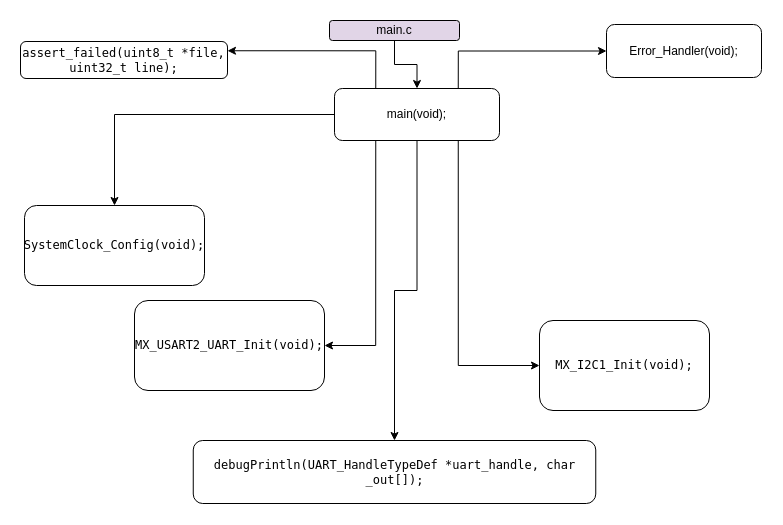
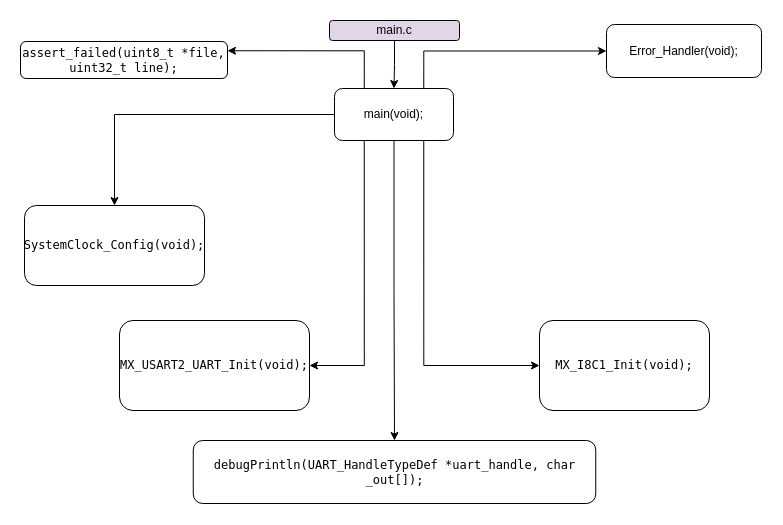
  <mxCell id="0" />
  <mxCell id="1" parent="0" />
  <mxCell id="2" value="" style="edgeStyle=orthogonalEdgeStyle;rounded=0;orthogonalLoop=1;jettySize=auto;html=1;" edge="1" parent="1" source="3" target="14"><mxGeometry relative="1" as="geometry" /></mxCell>
  <mxCell id="3" value="main.c" style="rounded=1;whiteSpace=wrap;html=1;fillColor=#e1d5e7;" vertex="1" parent="1"><mxGeometry x="329" y="20" width="130" height="20" as="geometry" /></mxCell>
  <mxCell id="4" value="&lt;code&gt;&lt;span class=&quot;nf&quot;&gt;SystemClock_Config&lt;/span&gt;&lt;span class=&quot;p&quot;&gt;(&lt;/span&gt;&lt;span class=&quot;kt&quot;&gt;void&lt;/span&gt;&lt;span class=&quot;p&quot;&gt;);&lt;/span&gt;&lt;/code&gt;" style="rounded=1;whiteSpace=wrap;html=1;" vertex="1" parent="1"><mxGeometry x="24" y="205" width="180" height="80" as="geometry" /></mxCell>
- <mxCell id="5" value="&#10;&#10;&lt;code&gt;&lt;span class=&quot;nf&quot;&gt;MX_USART2_UART_Init&lt;/span&gt;&lt;span class=&quot;p&quot;&gt;(&lt;/span&gt;&lt;span class=&quot;kt&quot;&gt;void&lt;/span&gt;&lt;span class=&quot;p&quot;&gt;);&lt;/span&gt;&lt;/code&gt;&#10;&#10;" style="rounded=1;whiteSpace=wrap;html=1;" vertex="1" parent="1"><mxGeometry x="134" y="300" width="190" height="90" as="geometry" /></mxCell>
- <mxCell id="6" value="&#10;&#10;&lt;code&gt;&lt;span class=&quot;nf&quot;&gt;MX_I2C1_Init&lt;/span&gt;&lt;span class=&quot;p&quot;&gt;(&lt;/span&gt;&lt;span class=&quot;kt&quot;&gt;void&lt;/span&gt;&lt;span class=&quot;p&quot;&gt;);&lt;/span&gt;&lt;/code&gt;&#10;&#10;" style="rounded=1;whiteSpace=wrap;html=1;" vertex="1" parent="1"><mxGeometry x="539" y="320" width="170" height="90" as="geometry" /></mxCell>
+ <mxCell id="5" value="&#10;&#10;&lt;code&gt;&lt;span class=&quot;nf&quot;&gt;MX_USART2_UART_Init&lt;/span&gt;&lt;span class=&quot;p&quot;&gt;(&lt;/span&gt;&lt;span class=&quot;kt&quot;&gt;void&lt;/span&gt;&lt;span class=&quot;p&quot;&gt;);&lt;/span&gt;&lt;/code&gt;&#10;&#10;" style="rounded=1;whiteSpace=wrap;html=1;" vertex="1" parent="1"><mxGeometry x="119" y="320" width="190" height="90" as="geometry" /></mxCell>
+ <mxCell id="6" value="&#10;&#10;&lt;code&gt;&lt;span class=&quot;nf&quot;&gt;MX_I8C1_Init&lt;/span&gt;&lt;span class=&quot;p&quot;&gt;(&lt;/span&gt;&lt;span class=&quot;kt&quot;&gt;void&lt;/span&gt;&lt;span class=&quot;p&quot;&gt;);&lt;/span&gt;&lt;/code&gt;&#10;&#10;" style="rounded=1;whiteSpace=wrap;html=1;" vertex="1" parent="1"><mxGeometry x="539" y="320" width="170" height="90" as="geometry" /></mxCell>
  <mxCell id="7" value="&lt;code&gt;&lt;span class=&quot;nf&quot;&gt;debugPrintln&lt;/span&gt;&lt;span class=&quot;p&quot;&gt;(&lt;/span&gt;&lt;span class=&quot;n&quot;&gt;UART_HandleTypeDef&lt;/span&gt; &lt;span class=&quot;o&quot;&gt;*&lt;/span&gt;&lt;span class=&quot;n&quot;&gt;uart_handle&lt;/span&gt;&lt;span class=&quot;p&quot;&gt;,&lt;/span&gt; &lt;span class=&quot;kt&quot;&gt;char&lt;/span&gt; &lt;span class=&quot;n&quot;&gt;_out&lt;/span&gt;&lt;span class=&quot;p&quot;&gt;[]);&lt;/span&gt;&lt;/code&gt;" style="rounded=1;whiteSpace=wrap;html=1;" vertex="1" parent="1"><mxGeometry x="192.75" y="440" width="402.5" height="63" as="geometry" /></mxCell>
  <mxCell id="8" style="edgeStyle=orthogonalEdgeStyle;rounded=0;orthogonalLoop=1;jettySize=auto;html=1;" edge="1" parent="1" source="14" target="4"><mxGeometry relative="1" as="geometry" /></mxCell>
  <mxCell id="9" style="edgeStyle=orthogonalEdgeStyle;rounded=0;orthogonalLoop=1;jettySize=auto;html=1;exitX=0.75;exitY=1;exitDx=0;exitDy=0;entryX=0;entryY=0.5;entryDx=0;entryDy=0;" edge="1" parent="1" source="14" target="6"><mxGeometry relative="1" as="geometry" /></mxCell>
  <mxCell id="10" style="edgeStyle=orthogonalEdgeStyle;rounded=0;orthogonalLoop=1;jettySize=auto;html=1;exitX=0.25;exitY=1;exitDx=0;exitDy=0;entryX=1;entryY=0.5;entryDx=0;entryDy=0;" edge="1" parent="1" source="14" target="5"><mxGeometry relative="1" as="geometry" /></mxCell>
  <mxCell id="11" style="edgeStyle=orthogonalEdgeStyle;rounded=0;orthogonalLoop=1;jettySize=auto;html=1;entryX=0.5;entryY=0;entryDx=0;entryDy=0;" edge="1" parent="1" source="14" target="7"><mxGeometry relative="1" as="geometry" /></mxCell>
  <mxCell id="12" style="edgeStyle=orthogonalEdgeStyle;rounded=0;orthogonalLoop=1;jettySize=auto;html=1;exitX=0.25;exitY=0;exitDx=0;exitDy=0;entryX=1;entryY=0.25;entryDx=0;entryDy=0;" edge="1" parent="1" source="14" target="16"><mxGeometry relative="1" as="geometry" /></mxCell>
  <mxCell id="13" style="edgeStyle=orthogonalEdgeStyle;rounded=0;orthogonalLoop=1;jettySize=auto;html=1;exitX=0.75;exitY=0;exitDx=0;exitDy=0;entryX=0;entryY=0.5;entryDx=0;entryDy=0;" edge="1" parent="1" source="14" target="15"><mxGeometry relative="1" as="geometry" /></mxCell>
- <mxCell id="14" value="main(void);" style="rounded=1;whiteSpace=wrap;html=1;" vertex="1" parent="1"><mxGeometry x="334" y="88" width="165" height="52" as="geometry" /></mxCell>
+ <mxCell id="14" value="main(void);" style="rounded=1;whiteSpace=wrap;html=1;" vertex="1" parent="1"><mxGeometry x="334" y="88" width="119" height="52" as="geometry" /></mxCell>
  <mxCell id="15" value="Error_Handler(void);" style="rounded=1;whiteSpace=wrap;html=1;" vertex="1" parent="1"><mxGeometry x="606" y="24" width="155" height="53" as="geometry" /></mxCell>
  <mxCell id="16" value="&lt;code&gt;&lt;span class=&quot;nf&quot;&gt;assert_failed&lt;/span&gt;&lt;span class=&quot;p&quot;&gt;(&lt;/span&gt;&lt;span class=&quot;kt&quot;&gt;uint8_t&lt;/span&gt; &lt;span class=&quot;o&quot;&gt;*&lt;/span&gt;&lt;span class=&quot;n&quot;&gt;file&lt;/span&gt;&lt;span class=&quot;p&quot;&gt;,&lt;/span&gt; &lt;span class=&quot;kt&quot;&gt;uint32_t&lt;/span&gt; &lt;span class=&quot;n&quot;&gt;line&lt;/span&gt;&lt;span class=&quot;p&quot;&gt;);&lt;/span&gt;&lt;/code&gt;" style="rounded=1;whiteSpace=wrap;html=1;" vertex="1" parent="1"><mxGeometry x="20" y="41" width="207" height="37" as="geometry" /></mxCell>
